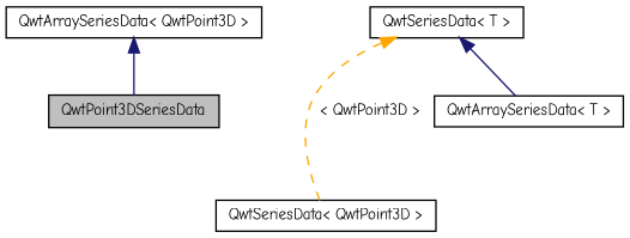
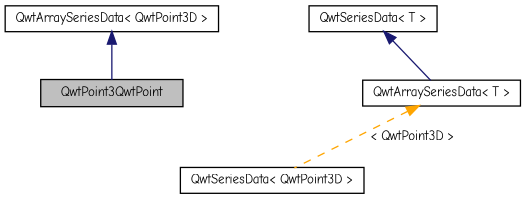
  digraph {
    fontname="Comic Neue"
    node [color=black fillcolor=white fontname="Comic Neue" fontsize=10 shape=record style=filled]
    edge [color=midnightblue dir=back fontname="Comic Neue" fontsize=10 labelfontname=FreeSans labelfontsize=10 style=solid]
-   n1 [fillcolor=grey75 fontcolor=black height=0.2 label=QwtPoint3DSeriesData width=0.4]
+   n1 [fillcolor=grey75 fontcolor=black height=0.2 label=QwtPoint3QwtPoint width=0.4]
    n2 [height=0.2 label="QwtArraySeriesData\< QwtPoint3D \>" width=0.4]
    n3 [height=0.2 label="QwtSeriesData\< QwtPoint3D \>" width=0.4]
    n4 [height=0.2 label="QwtSeriesData\< T \>" width=0.4]
    n5 [height=0.2 label="QwtArraySeriesData\< T \>" width=0.4]
    n2 -> n1
-   n4 -> n3 [color=orange label=" \< QwtPoint3D \>" style=dashed]
+   n5 -> n3 [color=orange label=" \< QwtPoint3D \>" style=dashed]
    n4 -> n5
  }
